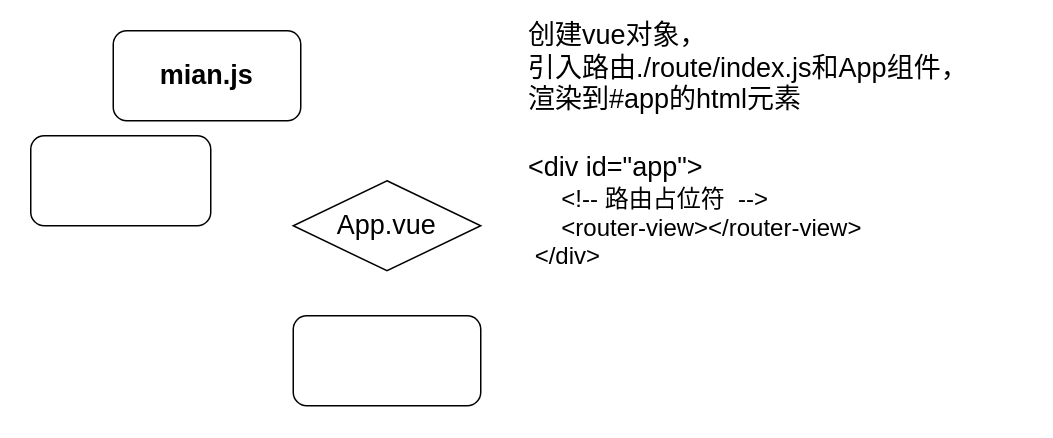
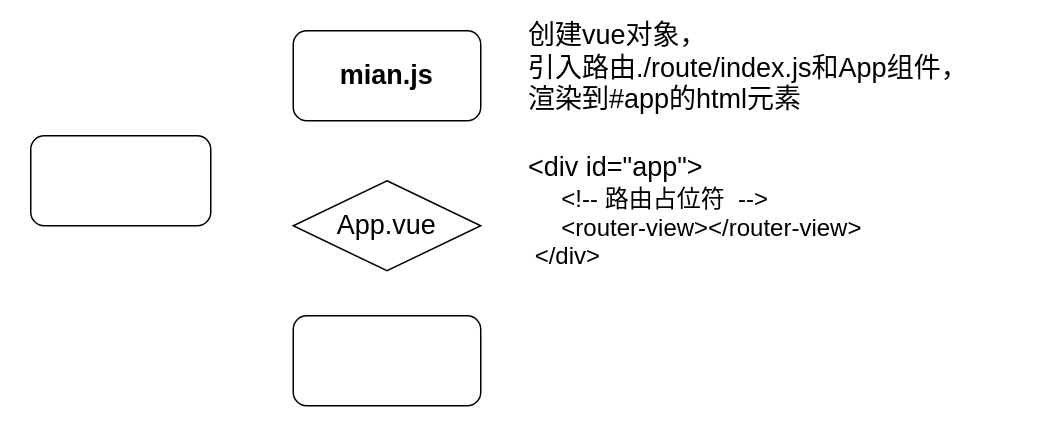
  <mxCell id="0" />
  <mxCell id="1" parent="0" />
- <mxCell id="2" value="&lt;b&gt;&lt;font style=&quot;font-size: 18px&quot;&gt;mian.js&lt;/font&gt;&lt;/b&gt;" style="rounded=1;whiteSpace=wrap;html=1;" vertex="1" parent="1"><mxGeometry x="75" y="20" width="125" height="60" as="geometry" /></mxCell>
+ <mxCell id="2" value="&lt;b&gt;&lt;font style=&quot;font-size: 18px&quot;&gt;mian.js&lt;/font&gt;&lt;/b&gt;" style="rounded=1;whiteSpace=wrap;html=1;" vertex="1" parent="1"><mxGeometry x="195" y="20" width="125" height="60" as="geometry" /></mxCell>
  <mxCell id="3" value="&lt;font style=&quot;font-size: 18px&quot;&gt;App.vue&lt;/font&gt;" style="rhombus;whiteSpace=wrap;html=1;" vertex="1" parent="1"><mxGeometry x="195" y="120" width="125" height="60" as="geometry" /></mxCell>
  <mxCell id="4" value="&lt;div&gt;&lt;font style=&quot;font-size: 18px&quot;&gt;&amp;lt;div id=&quot;app&quot;&amp;gt;&lt;/font&gt;&lt;/div&gt;&lt;div&gt;&lt;font size=&quot;3&quot;&gt;&amp;nbsp; &amp;nbsp; &amp;nbsp;&amp;lt;!-- 路由占位符&amp;nbsp; --&amp;gt;&lt;/font&gt;&lt;/div&gt;&lt;div&gt;&lt;font size=&quot;3&quot;&gt;&amp;nbsp; &amp;nbsp; &amp;nbsp;&amp;lt;router-view&amp;gt;&amp;lt;/router-view&amp;gt;&lt;/font&gt;&lt;/div&gt;&lt;div&gt;&lt;font size=&quot;3&quot;&gt;&amp;nbsp;&amp;lt;/div&amp;gt;&lt;/font&gt;&lt;/div&gt;" style="text;html=1;align=left;verticalAlign=middle;resizable=0;points=[];autosize=1;strokeColor=none;fillColor=none;" vertex="1" parent="1"><mxGeometry x="350" y="105" width="260" height="70" as="geometry" /></mxCell>
  <mxCell id="5" value="&lt;span&gt;&lt;font style=&quot;font-size: 18px&quot;&gt;创建vue对象，&lt;br&gt;引入路由./route/index.js和App组件，&lt;br&gt;渲染到#app的html元素&lt;/font&gt;&lt;/span&gt;" style="text;html=1;align=left;verticalAlign=middle;resizable=0;points=[];autosize=1;strokeColor=none;fillColor=none;" vertex="1" parent="1"><mxGeometry x="350" y="20" width="330" height="50" as="geometry" /></mxCell>
  <mxCell id="6" value="" style="rounded=1;whiteSpace=wrap;html=1;align=left;" vertex="1" parent="1"><mxGeometry x="195" y="210" width="125" height="60" as="geometry" /></mxCell>
  <mxCell id="7" value="" style="rounded=1;whiteSpace=wrap;html=1;align=left;" vertex="1" parent="1"><mxGeometry x="20" y="90" width="120" height="60" as="geometry" /></mxCell>
